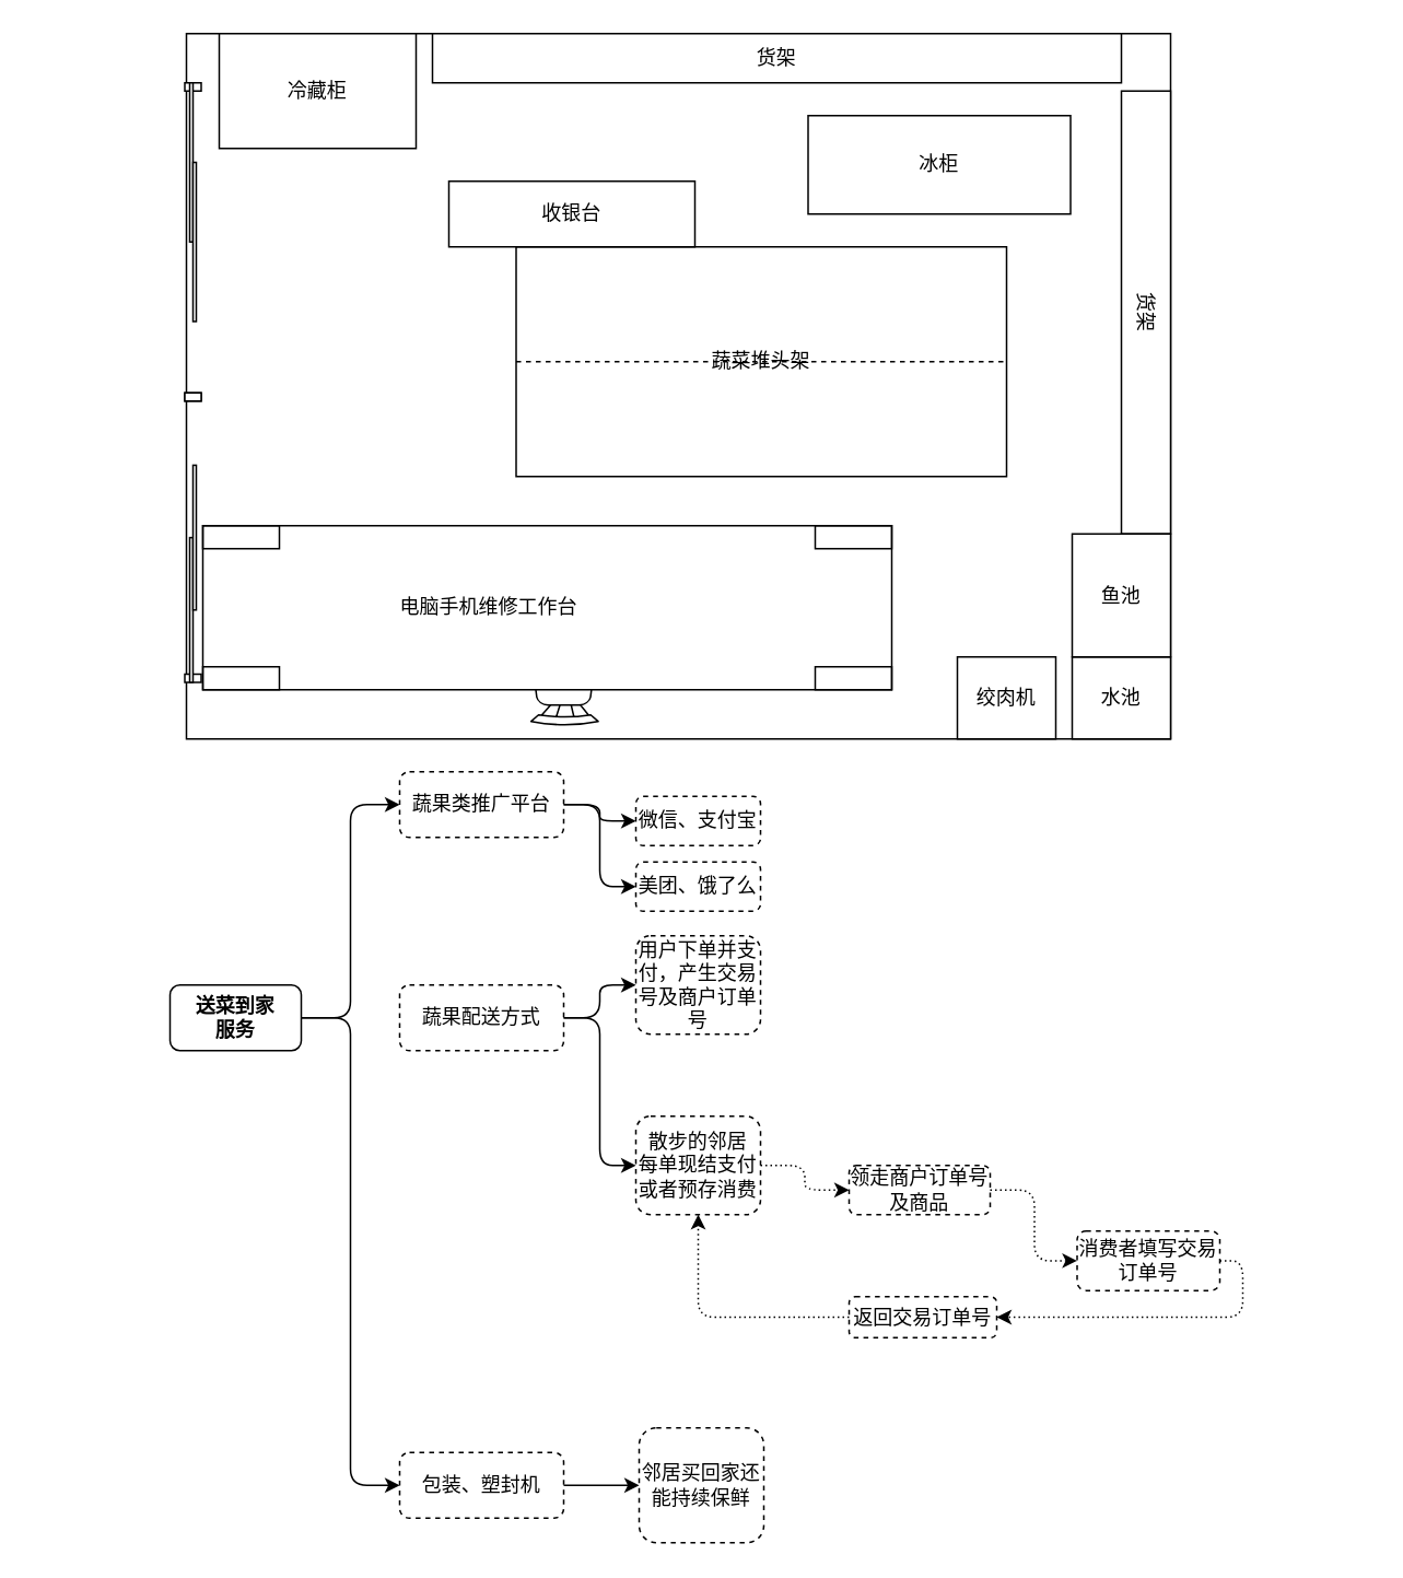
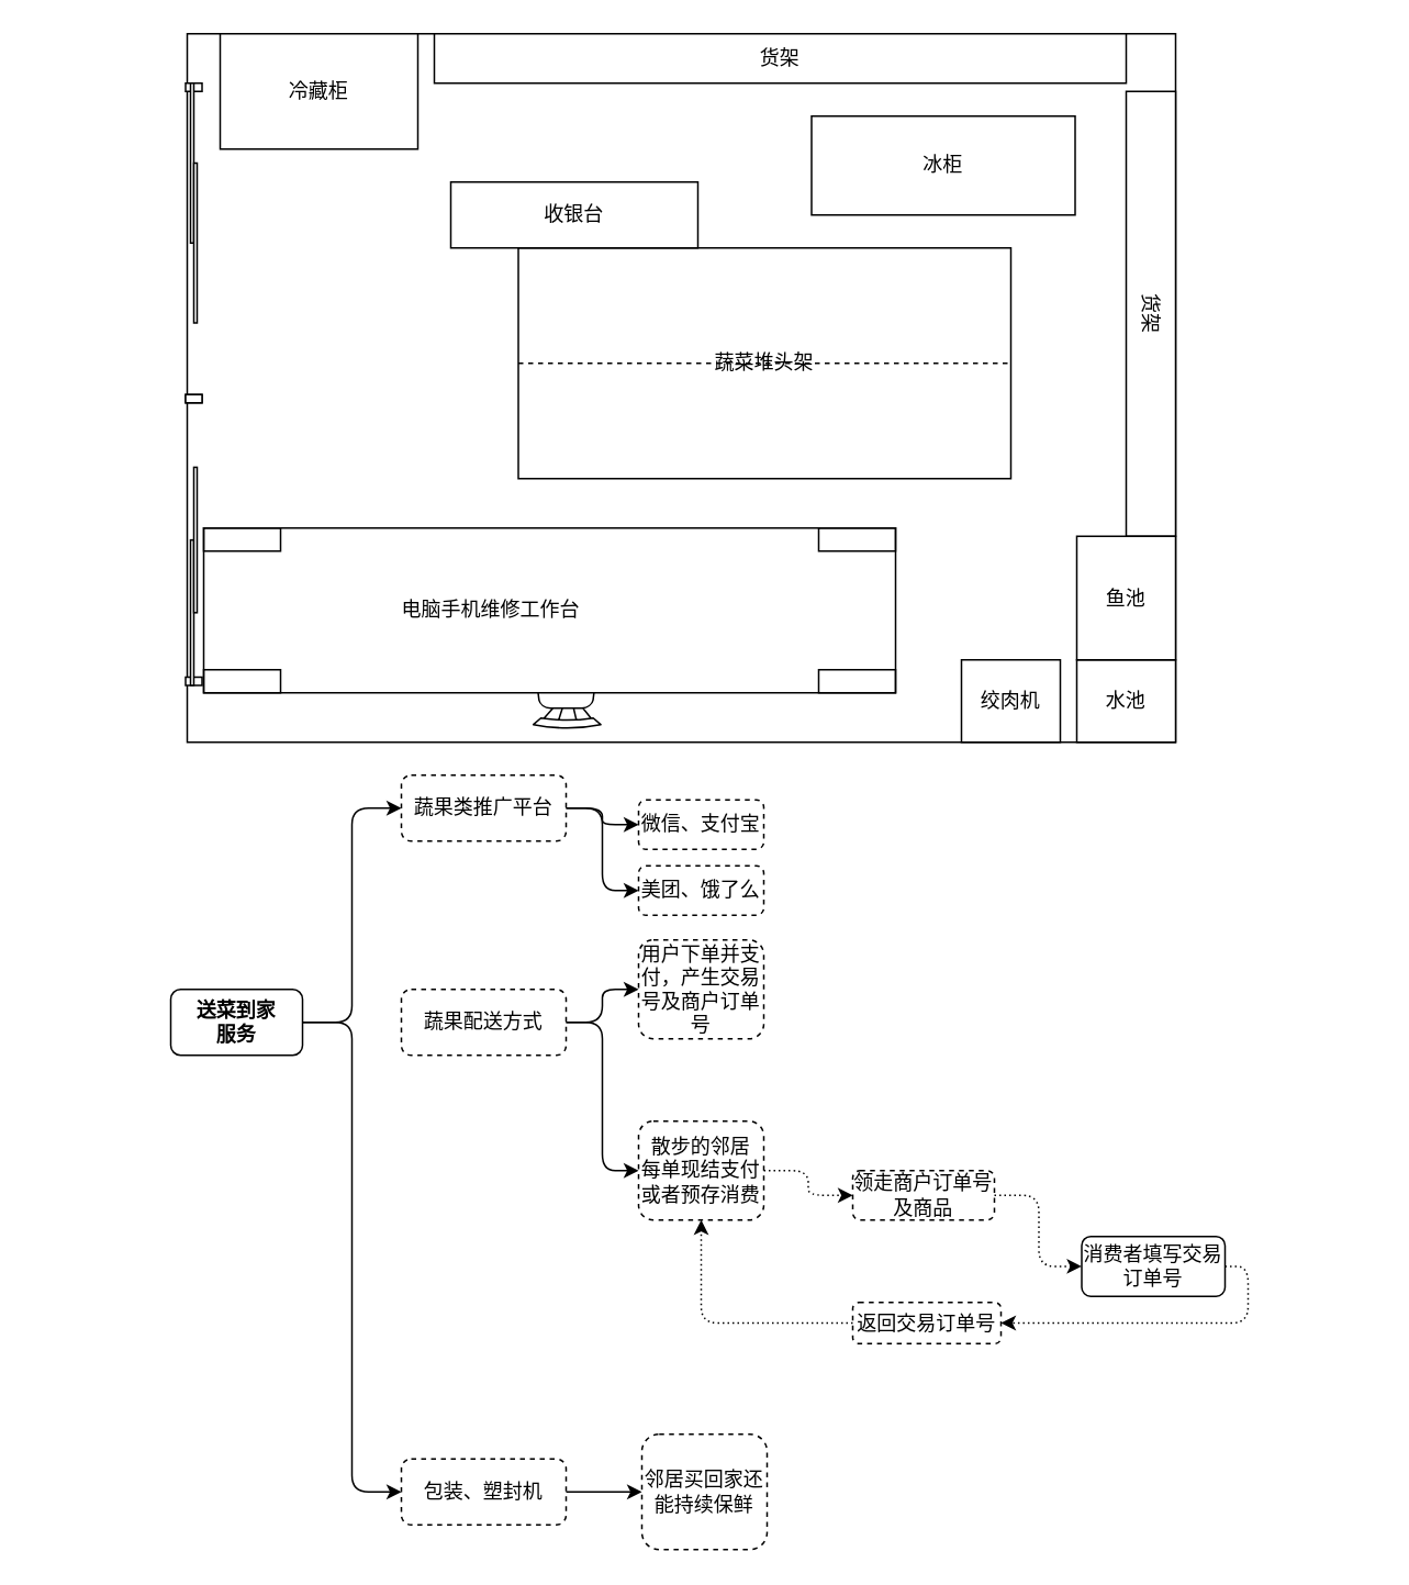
  <mxCell id="0" />
  <mxCell id="1" parent="0" />
  <mxCell id="2" value="" style="rounded=0;whiteSpace=wrap;html=1;" vertex="1" parent="1"><mxGeometry x="113" y="20" width="600" height="430" as="geometry" /></mxCell>
  <mxCell id="3" value="货架" style="rounded=0;whiteSpace=wrap;html=1;" vertex="1" parent="1"><mxGeometry x="263" y="20" width="420" height="30" as="geometry" /></mxCell>
  <mxCell id="4" value="冷藏柜" style="rounded=0;whiteSpace=wrap;html=1;" vertex="1" parent="1"><mxGeometry x="133" y="20" width="120" height="70" as="geometry" /></mxCell>
  <mxCell id="5" value="货架" style="rounded=0;whiteSpace=wrap;html=1;rotation=90;" vertex="1" parent="1"><mxGeometry x="563" y="175" width="270" height="30" as="geometry" /></mxCell>
  <mxCell id="6" value="水池" style="rounded=0;whiteSpace=wrap;html=1;" vertex="1" parent="1"><mxGeometry x="653" y="400" width="60" height="50" as="geometry" /></mxCell>
  <mxCell id="7" value="冰柜" style="rounded=0;whiteSpace=wrap;html=1;" vertex="1" parent="1"><mxGeometry x="492" y="70" width="160" height="60" as="geometry" /></mxCell>
  <mxCell id="8" value="蔬菜堆头架" style="rounded=0;whiteSpace=wrap;html=1;" vertex="1" parent="1"><mxGeometry x="314" y="150" width="299" height="140" as="geometry" /></mxCell>
  <mxCell id="9" value="" style="endArrow=none;html=1;exitX=0;exitY=0.5;exitDx=0;exitDy=0;entryX=1;entryY=0.5;entryDx=0;entryDy=0;dashed=1;" edge="1" parent="1" source="8" target="8"><mxGeometry width="50" height="50" relative="1" as="geometry"><mxPoint x="363" y="240" as="sourcePoint" /><mxPoint x="413" y="190" as="targetPoint" /></mxGeometry></mxCell>
  <mxCell id="10" value="" style="verticalLabelPosition=bottom;html=1;verticalAlign=top;align=center;shape=mxgraph.floorplan.doorSlidingGlass;dx=0.25;rotation=-90;flipH=0;flipV=1;" vertex="1" parent="1"><mxGeometry x="28.75" y="322.25" width="176.5" height="10" as="geometry" /></mxCell>
  <mxCell id="11" value="绞肉机" style="rounded=0;whiteSpace=wrap;html=1;" vertex="1" parent="1"><mxGeometry x="583" y="400" width="60" height="50" as="geometry" /></mxCell>
  <mxCell id="12" value="鱼池" style="rounded=0;whiteSpace=wrap;html=1;" vertex="1" parent="1"><mxGeometry x="653" y="325" width="60" height="75" as="geometry" /></mxCell>
  <mxCell id="13" value="" style="verticalLabelPosition=bottom;html=1;verticalAlign=top;align=center;shape=mxgraph.floorplan.doorSlidingGlass;dx=0.25;rotation=90;" vertex="1" parent="1"><mxGeometry x="20" y="142" width="194" height="10" as="geometry" /></mxCell>
  <mxCell id="14" value="收银台" style="rounded=0;whiteSpace=wrap;html=1;" vertex="1" parent="1"><mxGeometry x="273" y="110" width="150" height="40" as="geometry" /></mxCell>
  <mxCell id="15" value="" style="verticalLabelPosition=bottom;html=1;verticalAlign=top;align=center;shape=mxgraph.floorplan.chair;rotation=-180;" vertex="1" parent="1"><mxGeometry x="323" y="390" width="41" height="52" as="geometry" /></mxCell>
  <mxCell id="16" value="" style="group" vertex="1" connectable="0" parent="1"><mxGeometry x="123" y="320" width="420" height="100" as="geometry" /></mxCell>
  <mxCell id="17" value="" style="verticalLabelPosition=bottom;html=1;verticalAlign=top;align=center;shape=mxgraph.floorplan.table;" vertex="1" parent="16"><mxGeometry width="420" height="100" as="geometry" /></mxCell>
  <mxCell id="18" value="电脑手机维修工作台" style="text;html=1;align=center;verticalAlign=middle;resizable=0;points=[];autosize=1;" vertex="1" parent="16"><mxGeometry x="113.591" y="40" width="120" height="20" as="geometry" /></mxCell>
  <mxCell id="19" value="包装、塑封机" style="rounded=1;whiteSpace=wrap;html=1;dashed=1;" vertex="1" parent="1"><mxGeometry x="243" y="885" width="100" height="40" as="geometry" /></mxCell>
  <mxCell id="20" value="送菜到家&lt;br&gt;服务" style="rounded=1;whiteSpace=wrap;html=1;fontStyle=1" vertex="1" parent="1"><mxGeometry x="103" y="600" width="80" height="40" as="geometry" /></mxCell>
  <mxCell id="21" value="蔬果类推广平台" style="rounded=1;whiteSpace=wrap;html=1;dashed=1;" vertex="1" parent="1"><mxGeometry x="243" y="470" width="100" height="40" as="geometry" /></mxCell>
  <mxCell id="22" value="蔬果配送方式" style="rounded=1;whiteSpace=wrap;html=1;dashed=1;" vertex="1" parent="1"><mxGeometry x="243" y="600" width="100" height="40" as="geometry" /></mxCell>
  <mxCell id="23" value="" style="edgeStyle=elbowEdgeStyle;elbow=horizontal;endArrow=classic;html=1;exitX=1;exitY=0.5;exitDx=0;exitDy=0;" edge="1" parent="1" source="20" target="21"><mxGeometry width="50" height="50" relative="1" as="geometry"><mxPoint x="153" y="570" as="sourcePoint" /><mxPoint x="203" y="520" as="targetPoint" /></mxGeometry></mxCell>
  <mxCell id="24" value="" style="edgeStyle=elbowEdgeStyle;elbow=horizontal;endArrow=classic;html=1;exitX=1;exitY=0.5;exitDx=0;exitDy=0;entryX=0;entryY=0.5;entryDx=0;entryDy=0;" edge="1" parent="1" source="20" target="19"><mxGeometry width="50" height="50" relative="1" as="geometry"><mxPoint x="193" y="630" as="sourcePoint" /><mxPoint x="253" y="530" as="targetPoint" /></mxGeometry></mxCell>
  <mxCell id="25" value="微信、支付宝" style="rounded=1;whiteSpace=wrap;html=1;dashed=1;" vertex="1" parent="1"><mxGeometry x="387" y="485" width="76" height="30" as="geometry" /></mxCell>
  <mxCell id="26" value="美团、饿了么" style="rounded=1;whiteSpace=wrap;html=1;dashed=1;" vertex="1" parent="1"><mxGeometry x="387" y="525" width="76" height="30" as="geometry" /></mxCell>
  <mxCell id="27" value="邻居买回家还能持续保鲜" style="rounded=1;whiteSpace=wrap;html=1;dashed=1;" vertex="1" parent="1"><mxGeometry x="389" y="870" width="76" height="70" as="geometry" /></mxCell>
  <mxCell id="28" value="" style="edgeStyle=elbowEdgeStyle;elbow=horizontal;endArrow=classic;html=1;exitX=1;exitY=0.5;exitDx=0;exitDy=0;entryX=0;entryY=0.5;entryDx=0;entryDy=0;" edge="1" parent="1" source="21" target="25"><mxGeometry width="50" height="50" relative="1" as="geometry"><mxPoint x="193" y="630" as="sourcePoint" /><mxPoint x="253" y="530" as="targetPoint" /></mxGeometry></mxCell>
  <mxCell id="29" value="" style="edgeStyle=elbowEdgeStyle;elbow=horizontal;endArrow=classic;html=1;exitX=1;exitY=0.5;exitDx=0;exitDy=0;entryX=0;entryY=0.5;entryDx=0;entryDy=0;" edge="1" parent="1" source="21" target="26"><mxGeometry width="50" height="50" relative="1" as="geometry"><mxPoint x="353" y="530" as="sourcePoint" /><mxPoint x="397" y="510" as="targetPoint" /></mxGeometry></mxCell>
  <mxCell id="30" value="" style="edgeStyle=elbowEdgeStyle;elbow=horizontal;endArrow=classic;html=1;exitX=1;exitY=0.5;exitDx=0;exitDy=0;entryX=0;entryY=0.5;entryDx=0;entryDy=0;" edge="1" parent="1" source="19" target="27"><mxGeometry width="50" height="50" relative="1" as="geometry"><mxPoint x="353" y="815" as="sourcePoint" /><mxPoint x="397" y="815" as="targetPoint" /></mxGeometry></mxCell>
  <mxCell id="31" value="领走商户订单号及商品" style="rounded=1;whiteSpace=wrap;html=1;dashed=1;" vertex="1" parent="1"><mxGeometry x="517" y="710" width="86" height="30" as="geometry" /></mxCell>
  <mxCell id="32" value="返回交易订单号" style="rounded=1;whiteSpace=wrap;html=1;dashed=1;" vertex="1" parent="1"><mxGeometry x="517" y="790" width="90" height="25" as="geometry" /></mxCell>
- <mxCell id="33" value="消费者填写交易订单号" style="rounded=1;whiteSpace=wrap;html=1;dashed=1;" vertex="1" parent="1"><mxGeometry x="656" y="750" width="87" height="36.25" as="geometry" /></mxCell>
+ <mxCell id="33" value="消费者填写交易订单号" style="rounded=1;whiteSpace=wrap;html=1;dashed=0;" vertex="1" parent="1"><mxGeometry x="656" y="750" width="87" height="36.25" as="geometry" /></mxCell>
  <mxCell id="34" value="用户下单并支付，产生交易号及商户订单号" style="rounded=1;whiteSpace=wrap;html=1;dashed=1;" vertex="1" parent="1"><mxGeometry x="387" y="570" width="76" height="60" as="geometry" /></mxCell>
  <mxCell id="35" value="" style="edgeStyle=elbowEdgeStyle;elbow=horizontal;endArrow=classic;html=1;exitX=1;exitY=0.5;exitDx=0;exitDy=0;entryX=0;entryY=0.5;entryDx=0;entryDy=0;" edge="1" parent="1" source="22" target="34"><mxGeometry width="50" height="50" relative="1" as="geometry"><mxPoint x="353" y="630" as="sourcePoint" /><mxPoint x="397" y="605" as="targetPoint" /></mxGeometry></mxCell>
  <mxCell id="36" value="散步的邻居&lt;br&gt;每单现结支付&lt;br&gt;或者预存消费" style="rounded=1;whiteSpace=wrap;html=1;dashed=1;" vertex="1" parent="1"><mxGeometry x="387" y="680" width="76" height="60" as="geometry" /></mxCell>
  <mxCell id="37" value="" style="edgeStyle=elbowEdgeStyle;elbow=horizontal;endArrow=classic;html=1;exitX=1;exitY=0.5;exitDx=0;exitDy=0;entryX=0;entryY=0.5;entryDx=0;entryDy=0;dashed=1;dashPattern=1 2;" edge="1" parent="1" source="36" target="31"><mxGeometry width="50" height="50" relative="1" as="geometry"><mxPoint x="467" y="780" as="sourcePoint" /><mxPoint x="517" y="730" as="targetPoint" /></mxGeometry></mxCell>
  <mxCell id="38" value="" style="edgeStyle=elbowEdgeStyle;elbow=horizontal;endArrow=classic;html=1;exitX=1;exitY=0.5;exitDx=0;exitDy=0;entryX=0;entryY=0.5;entryDx=0;entryDy=0;dashed=1;dashPattern=1 2;" edge="1" parent="1" source="31" target="33"><mxGeometry width="50" height="50" relative="1" as="geometry"><mxPoint x="473" y="737.5" as="sourcePoint" /><mxPoint x="527" y="737.5" as="targetPoint" /></mxGeometry></mxCell>
  <mxCell id="39" value="" style="edgeStyle=elbowEdgeStyle;elbow=horizontal;endArrow=classic;html=1;exitX=1;exitY=0.5;exitDx=0;exitDy=0;entryX=1;entryY=0.5;entryDx=0;entryDy=0;dashed=1;dashPattern=1 2;" edge="1" parent="1" source="33" target="32"><mxGeometry width="50" height="50" relative="1" as="geometry"><mxPoint x="483" y="747.5" as="sourcePoint" /><mxPoint x="537" y="747.5" as="targetPoint" /><Array as="points"><mxPoint x="757" y="810" /></Array></mxGeometry></mxCell>
  <mxCell id="40" value="" style="edgeStyle=elbowEdgeStyle;elbow=horizontal;endArrow=classic;html=1;exitX=0;exitY=0.5;exitDx=0;exitDy=0;entryX=0.5;entryY=1;entryDx=0;entryDy=0;dashed=1;dashPattern=1 2;" edge="1" parent="1" source="32" target="36"><mxGeometry width="50" height="50" relative="1" as="geometry"><mxPoint x="756" y="780" as="sourcePoint" /><mxPoint x="617" y="822.5" as="targetPoint" /><Array as="points"><mxPoint x="425" y="813" /><mxPoint x="767" y="820" /></Array></mxGeometry></mxCell>
  <mxCell id="41" value="" style="edgeStyle=elbowEdgeStyle;elbow=horizontal;endArrow=classic;html=1;exitX=1;exitY=0.5;exitDx=0;exitDy=0;entryX=0;entryY=0.5;entryDx=0;entryDy=0;" edge="1" parent="1" source="22" target="36"><mxGeometry width="50" height="50" relative="1" as="geometry"><mxPoint x="353" y="630" as="sourcePoint" /><mxPoint x="397" y="610" as="targetPoint" /></mxGeometry></mxCell>
